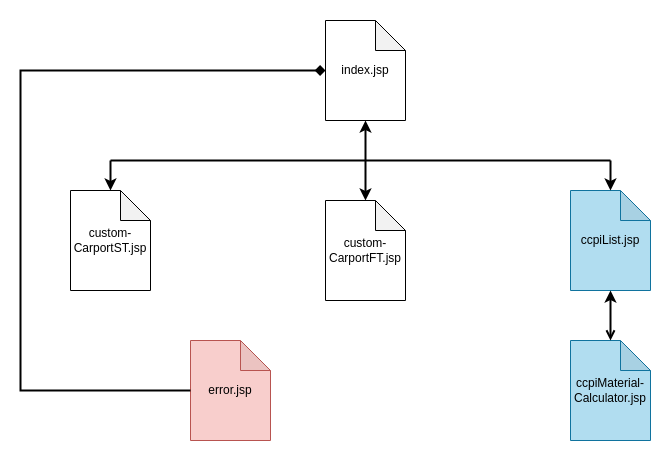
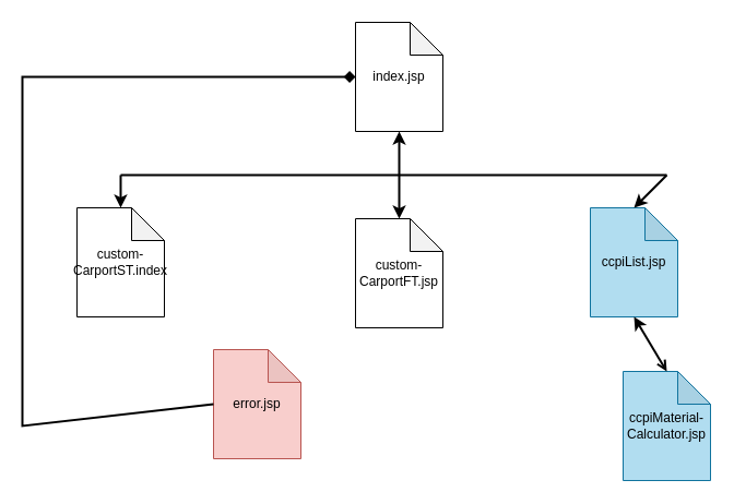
  <mxCell id="0" />
  <mxCell id="1" parent="0" />
  <mxCell id="2" value="index.jsp" style="shape=note;whiteSpace=wrap;html=1;backgroundOutline=1;darkOpacity=0.05;" parent="1" vertex="1"><mxGeometry x="325" y="20" width="80" height="100" as="geometry" /></mxCell>
  <mxCell id="3" value="" style="endArrow=none;html=1;rounded=0;strokeWidth=2;" parent="1" edge="1"><mxGeometry width="50" height="50" relative="1" as="geometry"><mxPoint x="110" y="160" as="sourcePoint" /><mxPoint x="610" y="160" as="targetPoint" /><Array as="points"><mxPoint x="110" y="160" /><mxPoint x="610" y="160" /></Array></mxGeometry></mxCell>
- <mxCell id="4" value="custom-CarportST.jsp" style="shape=note;whiteSpace=wrap;html=1;backgroundOutline=1;darkOpacity=0.05;fillColor=#FFFFFF;" parent="1" vertex="1"><mxGeometry x="70" y="190" width="80" height="100" as="geometry" /></mxCell>
+ <mxCell id="4" value="custom-CarportST.index" style="shape=note;whiteSpace=wrap;html=1;backgroundOutline=1;darkOpacity=0.05;fillColor=#FFFFFF;" parent="1" vertex="1"><mxGeometry x="70" y="190" width="80" height="100" as="geometry" /></mxCell>
  <mxCell id="5" value="custom-CarportFT.jsp" style="shape=note;whiteSpace=wrap;html=1;backgroundOutline=1;darkOpacity=0.05;" parent="1" vertex="1"><mxGeometry x="325" y="200" width="80" height="100" as="geometry" /></mxCell>
- <mxCell id="6" value="ccpiList.jsp" style="shape=note;whiteSpace=wrap;html=1;backgroundOutline=1;darkOpacity=0.05;fillColor=#b1ddf0;strokeColor=#10739e;" parent="1" vertex="1"><mxGeometry x="570" y="190" width="80" height="100" as="geometry" /></mxCell>
+ <mxCell id="6" value="ccpiList.jsp" style="shape=note;whiteSpace=wrap;html=1;backgroundOutline=1;darkOpacity=0.05;fillColor=#b1ddf0;strokeColor=#10739e;" parent="1" vertex="1"><mxGeometry x="540" y="190" width="80" height="100" as="geometry" /></mxCell>
  <mxCell id="7" value="ccpiMaterial-&lt;br&gt;Calculator.jsp" style="shape=note;whiteSpace=wrap;html=1;backgroundOutline=1;darkOpacity=0.05;fillColor=#b1ddf0;strokeColor=#10739e;" parent="1" vertex="1"><mxGeometry x="570" y="340" width="80" height="100" as="geometry" /></mxCell>
- <mxCell id="8" value="error.jsp" style="shape=note;whiteSpace=wrap;html=1;backgroundOutline=1;darkOpacity=0.05;fillColor=#f8cecc;strokeColor=#b85450;" parent="1" vertex="1"><mxGeometry x="190" y="340" width="80" height="100" as="geometry" /></mxCell>
+ <mxCell id="8" value="error.jsp" style="shape=note;whiteSpace=wrap;html=1;backgroundOutline=1;darkOpacity=0.05;fillColor=#f8cecc;strokeColor=#b85450;" parent="1" vertex="1"><mxGeometry x="195" y="320" width="80" height="100" as="geometry" /></mxCell>
  <mxCell id="9" value="" style="endArrow=classic;html=1;rounded=0;entryX=0.5;entryY=0;entryDx=0;entryDy=0;entryPerimeter=0;strokeWidth=2;" edge="1" parent="1" target="4"><mxGeometry width="50" height="50" relative="1" as="geometry"><mxPoint x="110" y="160" as="sourcePoint" /><mxPoint x="160" y="110" as="targetPoint" /></mxGeometry></mxCell>
  <mxCell id="10" value="" style="endArrow=classic;html=1;rounded=0;strokeWidth=2;entryX=0.5;entryY=0;entryDx=0;entryDy=0;entryPerimeter=0;" edge="1" parent="1" target="5"><mxGeometry width="50" height="50" relative="1" as="geometry"><mxPoint x="365" y="160" as="sourcePoint" /><mxPoint x="510" y="60" as="targetPoint" /></mxGeometry></mxCell>
  <mxCell id="11" value="" style="endArrow=classic;html=1;rounded=0;strokeWidth=2;entryX=0.5;entryY=0;entryDx=0;entryDy=0;entryPerimeter=0;" edge="1" parent="1" target="6"><mxGeometry width="50" height="50" relative="1" as="geometry"><mxPoint x="610" y="160" as="sourcePoint" /><mxPoint x="690" y="70" as="targetPoint" /></mxGeometry></mxCell>
  <mxCell id="12" value="" style="endArrow=open;startArrow=classic;html=1;rounded=0;strokeWidth=2;exitX=0.5;exitY=1;exitDx=0;exitDy=0;exitPerimeter=0;entryX=0.5;entryY=0;entryDx=0;entryDy=0;entryPerimeter=0;" edge="1" parent="1" source="6" target="7"><mxGeometry width="50" height="50" relative="1" as="geometry"><mxPoint x="700" y="320" as="sourcePoint" /><mxPoint x="750" y="270" as="targetPoint" /></mxGeometry></mxCell>
  <mxCell id="13" value="" style="endArrow=classic;html=1;rounded=0;strokeWidth=2;entryX=0.5;entryY=1;entryDx=0;entryDy=0;entryPerimeter=0;" edge="1" parent="1" target="2"><mxGeometry width="50" height="50" relative="1" as="geometry"><mxPoint x="365" y="160" as="sourcePoint" /><mxPoint x="230" y="70" as="targetPoint" /></mxGeometry></mxCell>
  <mxCell id="14" value="" style="endArrow=diamond;html=1;rounded=0;strokeWidth=2;exitX=0;exitY=0.5;exitDx=0;exitDy=0;exitPerimeter=0;entryX=0;entryY=0.5;entryDx=0;entryDy=0;entryPerimeter=0;" edge="1" parent="1" source="8" target="2"><mxGeometry width="50" height="50" relative="1" as="geometry"><mxPoint x="10" y="410" as="sourcePoint" /><mxPoint x="60" y="360" as="targetPoint" /><Array as="points"><mxPoint x="20" y="390" /><mxPoint x="20" y="70" /></Array></mxGeometry></mxCell>
